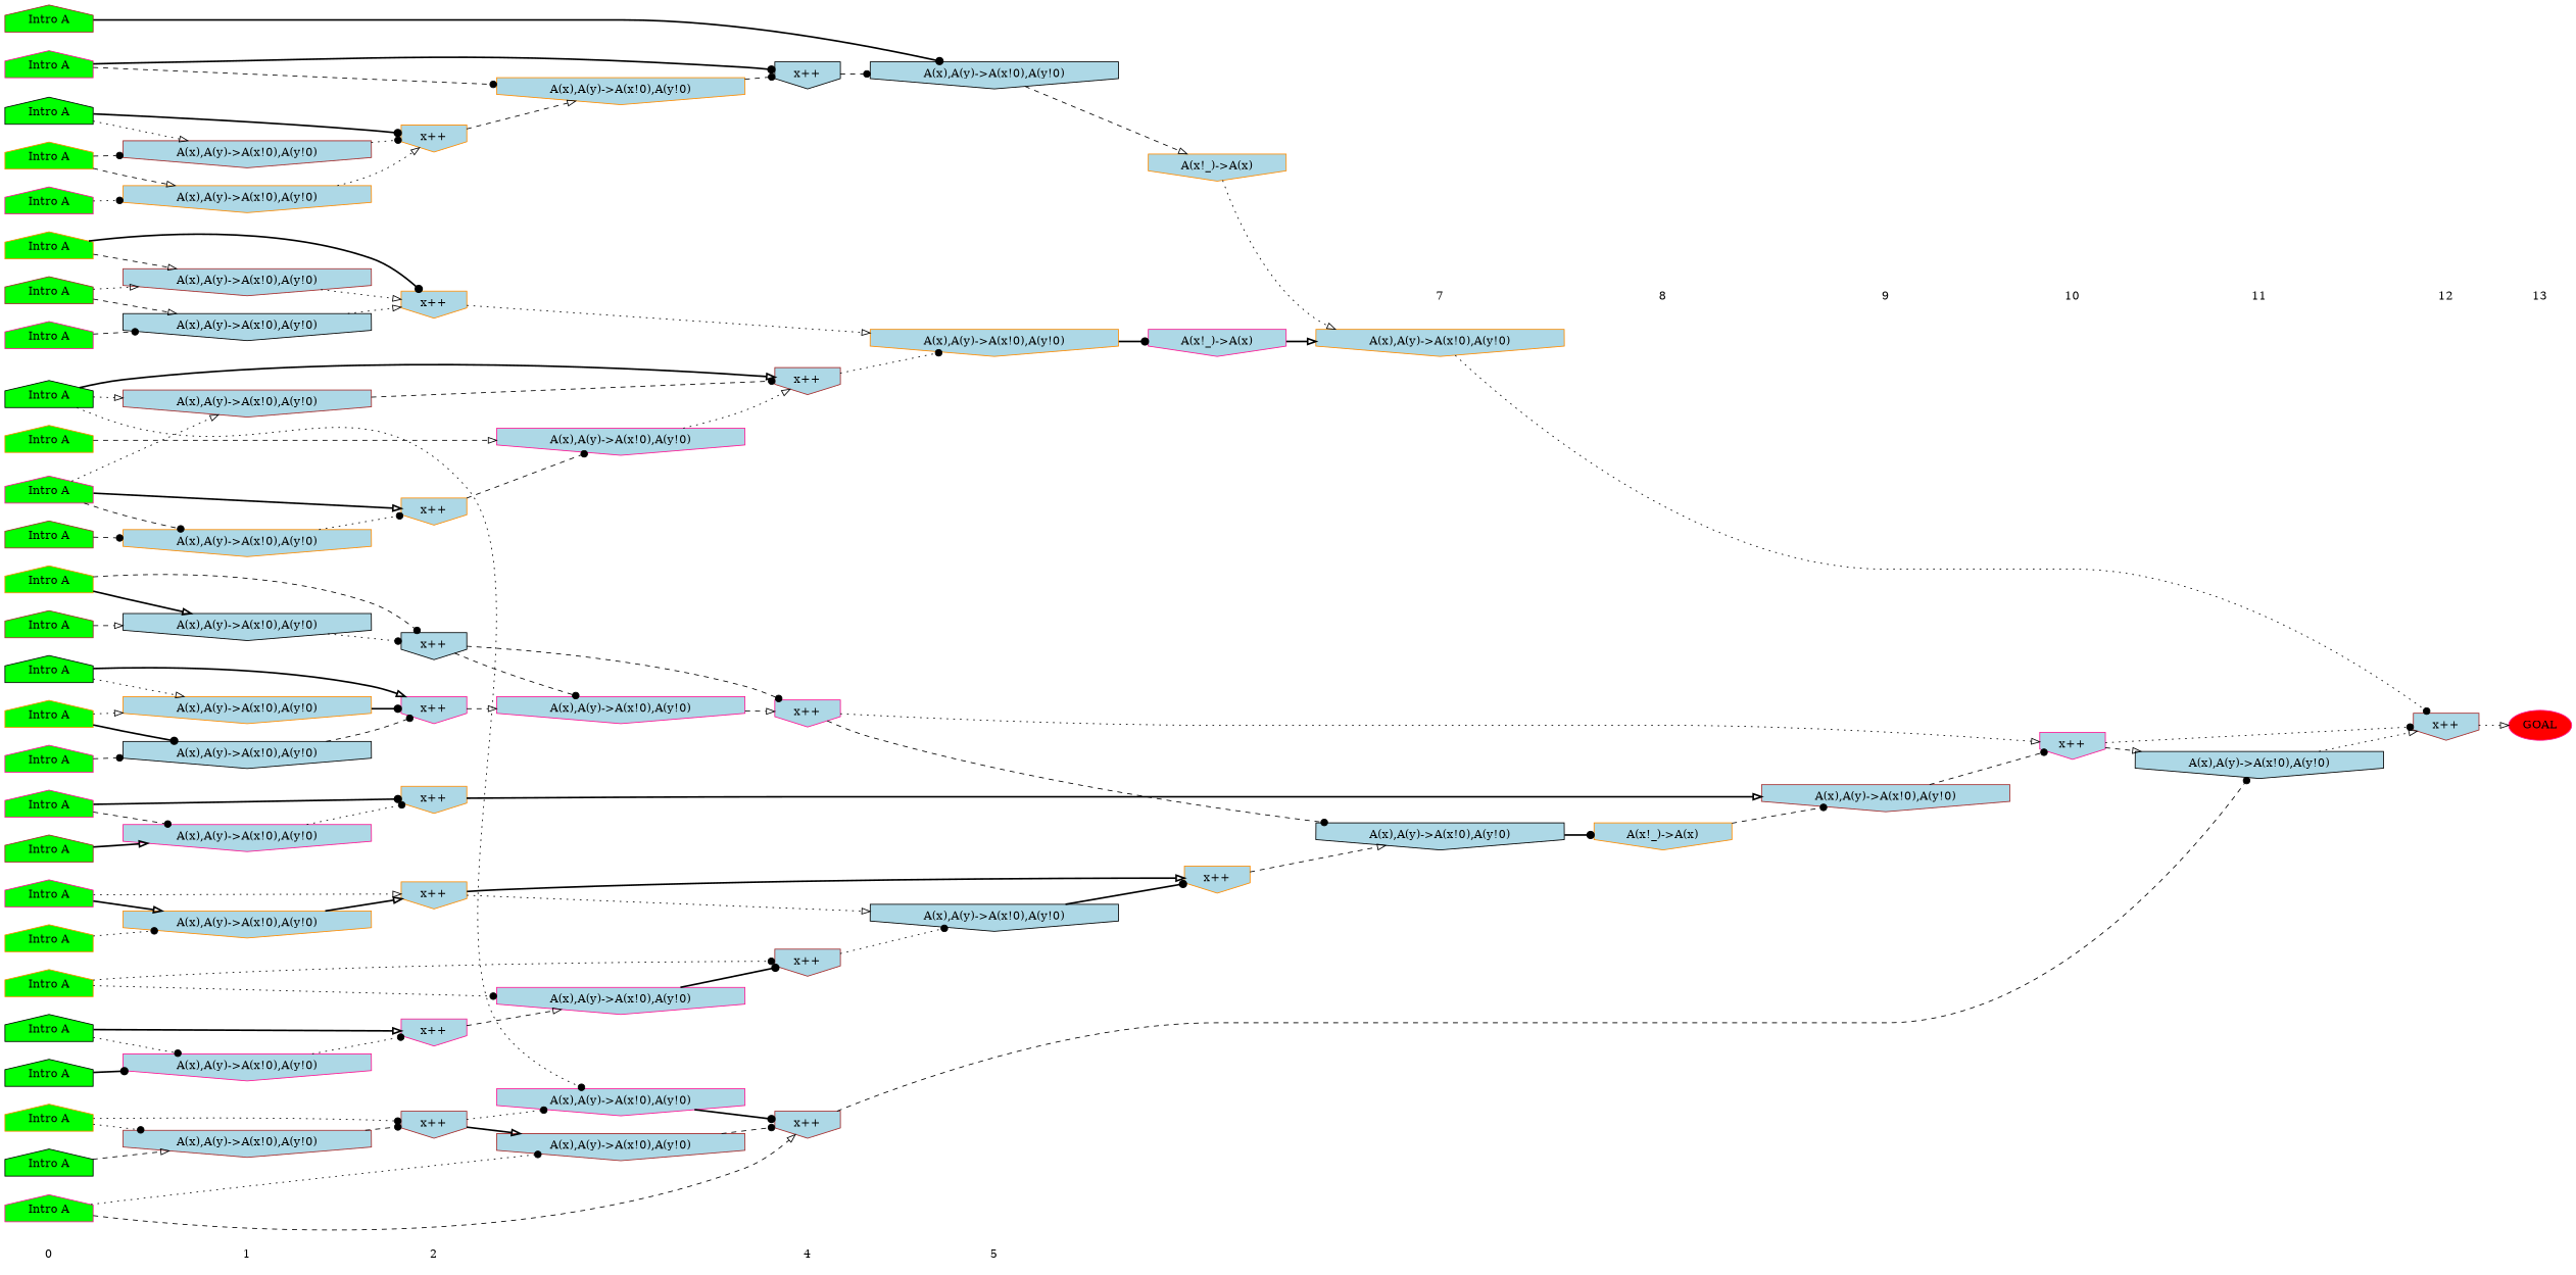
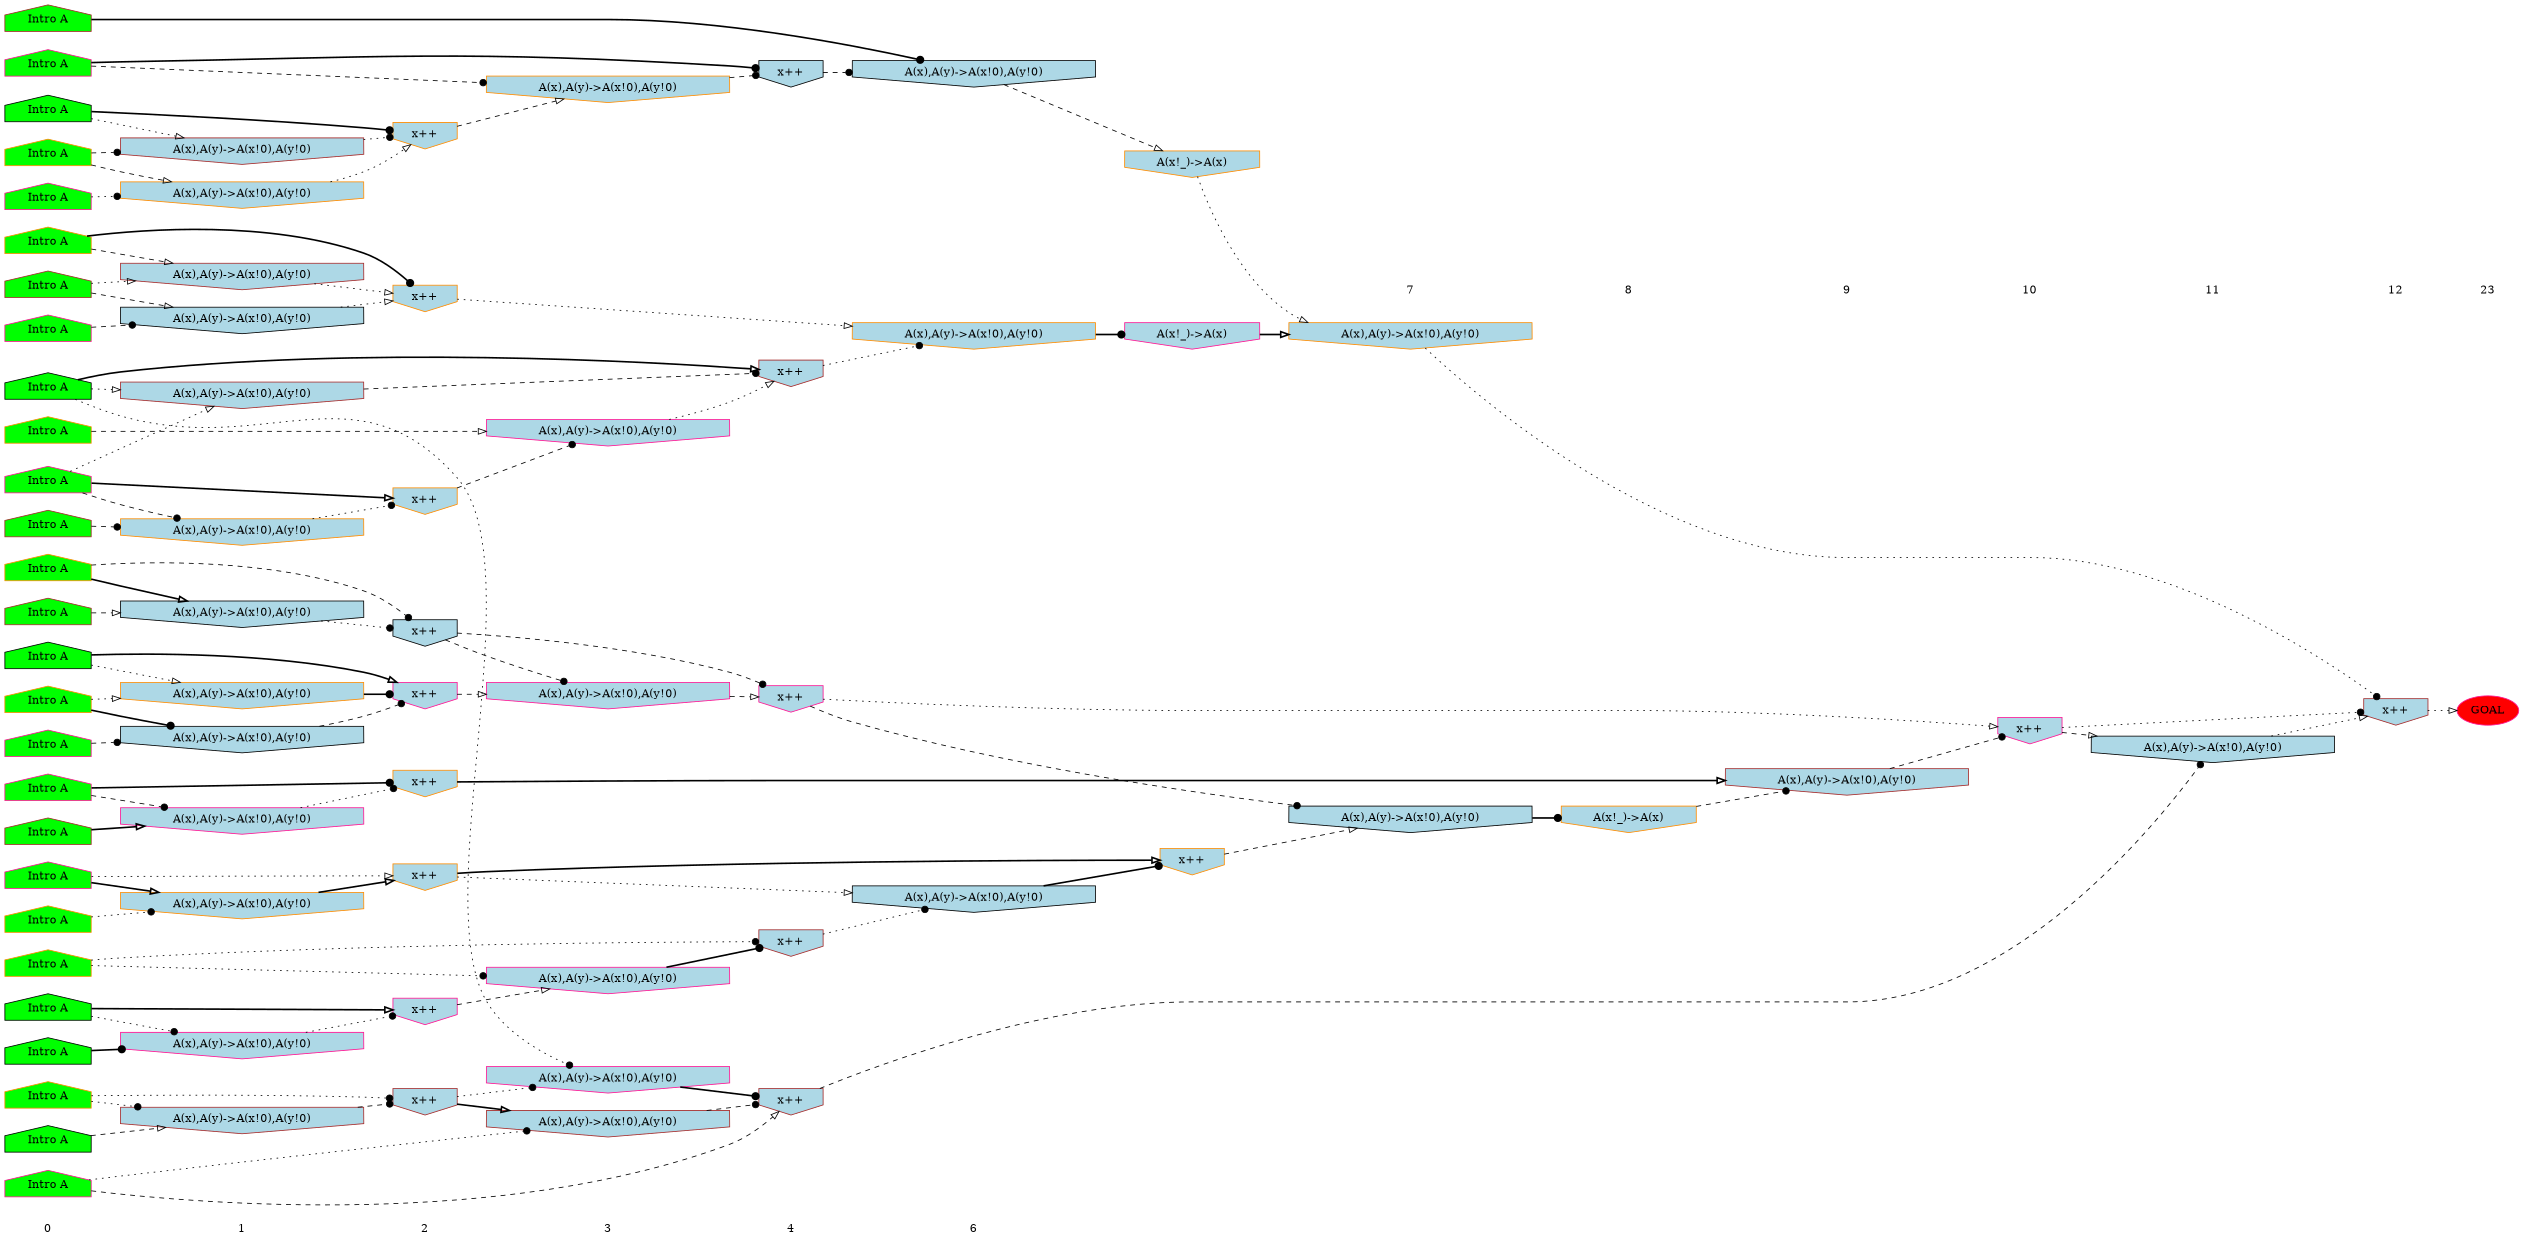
  digraph {
    rankdir=LR
    ranksep=.5
    node [color=darkorange shape=invhouse fillcolor=lightblue style=filled]
    edge [style=dotted arrowhead=dot]
    0 [shape=plaintext fillcolor="" style=""]
    n2 [fillcolor=green label="Intro A" shape=house]
    n3 [color=black fillcolor=green label="Intro A" shape=house]
    n4 [color=deeppink fillcolor=green label="Intro A" shape=house]
    n5 [color=deeppink fillcolor=green label="Intro A" shape=house]
    n6 [fillcolor=green label="Intro A" shape=house]
    n7 [color=brown fillcolor=green label="Intro A" shape=house]
    n8 [color=black fillcolor=green label="Intro A" shape=house]
    n9 [color=black fillcolor=green label="Intro A" shape=house]
    n10 [fillcolor=green label="Intro A" shape=house]
    n11 [color=brown fillcolor=green label="Intro A" shape=house]
    n12 [fillcolor=green label="Intro A" shape=house]
    n13 [color=deeppink fillcolor=green label="Intro A" shape=house]
    n14 [fillcolor=green label="Intro A" shape=house]
    n15 [color=deeppink fillcolor=green label="Intro A" shape=house]
    n16 [fillcolor=green label="Intro A" shape=house]
    n17 [color=deeppink fillcolor=green label="Intro A" shape=house]
    n18 [color=brown fillcolor=green label="Intro A" shape=house]
    n19 [color=deeppink fillcolor=green label="Intro A" shape=house]
    n20 [color=black fillcolor=green label="Intro A" shape=house]
    n21 [color=deeppink fillcolor=green label="Intro A" shape=house]
    n22 [color=black fillcolor=green label="Intro A" shape=house]
    n23 [color=black fillcolor=green label="Intro A" shape=house]
    n24 [color=brown fillcolor=green label="Intro A" shape=house]
    n25 [fillcolor=green label="Intro A" shape=house]
    n26 [fillcolor=green label="Intro A" shape=house]
    n27 [color=deeppink fillcolor=green label="Intro A" shape=house]
    n28 [color=brown fillcolor=green label="Intro A" shape=house]
    1 [color=deeppink shape=plaintext fillcolor="" style=""]
    n30 [color=deeppink label="A(x),A(y)->A(x!0),A(y!0)"]
    n31 [color=brown label="A(x),A(y)->A(x!0),A(y!0)"]
    n32 [label="A(x),A(y)->A(x!0),A(y!0)"]
    n33 [color=black label="A(x),A(y)->A(x!0),A(y!0)"]
    n34 [color=brown label="A(x),A(y)->A(x!0),A(y!0)"]
    n35 [label="A(x),A(y)->A(x!0),A(y!0)"]
    n36 [label="A(x),A(y)->A(x!0),A(y!0)"]
    n37 [color=brown label="A(x),A(y)->A(x!0),A(y!0)"]
    n38 [color=black label="A(x),A(y)->A(x!0),A(y!0)"]
    n39 [color=black label="A(x),A(y)->A(x!0),A(y!0)"]
    n40 [color=deeppink label="A(x),A(y)->A(x!0),A(y!0)"]
    n41 [label="A(x),A(y)->A(x!0),A(y!0)"]
    n42 [color=brown label="A(x),A(y)->A(x!0),A(y!0)"]
    2 [shape=plaintext fillcolor="" style=""]
    n44 [color=deeppink label="x++"]
    n45 [label="x++"]
    n46 [label="x++"]
    n47 [color=black label="x++"]
    n48 [color=deeppink label="x++"]
    n49 [label="x++"]
    n50 [label="x++"]
    n51 [color=brown label="x++"]
    n52 [label="x++"]
+   3 [color=deeppink shape=plaintext fillcolor="" style=""]
    n54 [color=deeppink label="A(x),A(y)->A(x!0),A(y!0)"]
    n55 [label="A(x),A(y)->A(x!0),A(y!0)"]
    n56 [color=deeppink label="A(x),A(y)->A(x!0),A(y!0)"]
    n57 [color=deeppink label="A(x),A(y)->A(x!0),A(y!0)"]
    n58 [color=deeppink label="A(x),A(y)->A(x!0),A(y!0)"]
    n59 [color=brown label="A(x),A(y)->A(x!0),A(y!0)"]
    4 [color=brown shape=plaintext fillcolor="" style=""]
    n61 [color=brown label="x++"]
    n62 [color=brown label="x++"]
    n63 [color=black label="x++"]
    n64 [color=brown label="x++"]
    n65 [color=deeppink label="x++"]
    8 [color=black shape=plaintext fillcolor="" style=""]
    n67 [label="A(x!_)->A(x)"]
-   5 [color=black shape=plaintext fillcolor="" style=""]
+   5 [color=black shape=plaintext label=6 fillcolor="" style=""]
    n69 [label="A(x),A(y)->A(x!0),A(y!0)"]
    n70 [color=black label="A(x),A(y)->A(x!0),A(y!0)"]
    n71 [color=black label="A(x),A(y)->A(x!0),A(y!0)"]
    n72 [label="A(x!_)->A(x)"]
    n73 [label="x++"]
    n74 [color=deeppink label="A(x!_)->A(x)"]
    7 [color=black shape=plaintext fillcolor="" style=""]
    n76 [color=black label="A(x),A(y)->A(x!0),A(y!0)"]
    n77 [label="A(x),A(y)->A(x!0),A(y!0)"]
    9 [color=black shape=plaintext fillcolor="" style=""]
    n79 [color=brown label="A(x),A(y)->A(x!0),A(y!0)"]
    10 [color=brown shape=plaintext fillcolor="" style=""]
    n81 [color=deeppink label="x++"]
    11 [color=black shape=plaintext fillcolor="" style=""]
    n83 [color=black label="A(x),A(y)->A(x!0),A(y!0)"]
    12 [color=black shape=plaintext fillcolor="" style=""]
    n85 [color=brown label="x++"]
-   13 [color=deeppink shape=plaintext fillcolor="" style=""]
+   13 [color=deeppink shape=plaintext label=23 fillcolor="" style=""]
    n87 [color=deeppink fillcolor=red label=GOAL shape=""]
    subgraph sub_1 {
      rank=same
      0
      n2
      n3
      n4
      n5
      n6
      n7
      n8
      n9
      n10
      n11
      n12
      n13
      n14
      n15
      n16
      n17
      n18
      n19
      n20
      n21
      n22
      n23
      n24
      n25
      n26
      n27
      n28
    }
    subgraph sub_2 {
      rank=same
      1
      n30
      n31
      n32
      n33
      n34
      n35
      n36
      n37
      n38
      n39
      n40
      n41
      n42
    }
    subgraph sub_3 {
      rank=same
      2
      n44
      n45
      n46
      n47
      n48
      n49
      n50
      n51
      n52
    }
    subgraph sub_4 {
      rank=same
+     3
      n54
      n55
      n56
      n57
      n58
      n59
    }
    subgraph sub_5 {
      rank=same
      4
      n61
      n62
      n63
      n64
      n65
    }
    subgraph sub_6 {
      rank=same
      8
      n67
    }
    subgraph sub_7 {
      rank=same
      5
      n69
      n70
      n71
    }
    subgraph sub_8 {
      rank=same
      n72
      n73
      n74
    }
    subgraph sub_9 {
      rank=same
      7
      n76
      n77
    }
    subgraph sub_10 {
      rank=same
      9
      n79
    }
    subgraph sub_11 {
      rank=same
      10
      n81
    }
    subgraph sub_12 {
      rank=same
      11
      n83
    }
    subgraph sub_13 {
      rank=same
      12
      n85
    }
    subgraph sub_14 {
      rank=same
      13
      n87
    }
    0 -> 1 [style=invis arrowhead=""]
    n2 -> n32 [arrowhead=onormal style=dashed]
    n2 -> n34 [style=dashed]
    n3 -> n35 [arrowhead=onormal]
    n3 -> n48 [arrowhead=onormal style=bold]
    n4 -> n41 [arrowhead=onormal style=bold]
    n4 -> n50 [arrowhead=onormal]
    n5 -> n55 [style=dashed]
    n5 -> n63 [style=bold]
    n6 -> n37 [arrowhead=onormal style=dashed]
    n6 -> n49 [style=bold]
    n7 -> n33 [arrowhead=onormal style=dashed]
    n8 -> n42 [arrowhead=onormal style=dashed]
    n9 -> n31 [arrowhead=onormal]
    n9 -> n57
    n9 -> n61 [arrowhead=onormal style=bold]
    n10 -> n54 [arrowhead=onormal style=dashed]
    n11 -> n40 [arrowhead=onormal style=bold]
    n12 -> n33 [arrowhead=onormal style=bold]
    n12 -> n47 [style=dashed]
    n13 -> n31 [arrowhead=onormal]
    n13 -> n36 [style=dashed]
    n13 -> n45 [arrowhead=onormal style=bold]
    n14 -> n42
    n14 -> n51
    n15 -> n59
    n15 -> n64 [arrowhead=onormal style=dashed]
    n16 -> n41
    n17 -> n39 [style=dashed]
    n18 -> n71 [style=bold]
    n19 -> n40 [style=dashed]
    n19 -> n52 [style=bold]
    n20 -> n30
    n20 -> n44 [arrowhead=onormal style=bold]
    n21 -> n38 [style=dashed]
    n22 -> n34 [arrowhead=onormal]
    n22 -> n46 [style=bold]
    n23 -> n30 [style=bold]
    n24 -> n37 [arrowhead=onormal]
    n24 -> n38 [arrowhead=onormal style=dashed]
    n25 -> n56
    n25 -> n62
    n26 -> n35 [arrowhead=onormal]
    n26 -> n39 [style=bold]
    n27 -> n32
    n28 -> n36 [style=dashed]
    1 -> 2 [style=invis arrowhead=""]
    n30 -> n44
    n31 -> n61 [style=dashed]
    n32 -> n46 [arrowhead=onormal]
    n33 -> n47
    n34 -> n46
    n35 -> n48 [style=bold]
    n36 -> n45
    n37 -> n49 [arrowhead=onormal]
    n38 -> n49 [arrowhead=onormal]
    n39 -> n48 [style=dashed]
    n40 -> n52
    n41 -> n50 [arrowhead=onormal style=bold]
    n42 -> n51 [style=dashed]
+   2 -> 3 [style=invis arrowhead=""]
    n44 -> n56 [arrowhead=onormal style=dashed]
    n45 -> n54 [style=dashed]
    n46 -> n55 [arrowhead=onormal style=dashed]
    n47 -> n58 [style=dashed]
    n47 -> n65 [style=dashed]
    n48 -> n58 [arrowhead=onormal style=dashed]
    n49 -> n69 [arrowhead=onormal]
    n50 -> n70 [arrowhead=onormal]
    n50 -> n73 [arrowhead=onormal style=bold]
    n51 -> n57
    n51 -> n59 [arrowhead=onormal style=bold]
    n52 -> n79 [arrowhead=onormal style=bold]
+   3 -> 4 [style=invis arrowhead=""]
    n54 -> n61 [arrowhead=onormal]
    n55 -> n63 [style=dashed]
    n56 -> n62 [style=bold]
    n57 -> n64 [style=bold]
    n58 -> n65 [arrowhead=onormal style=dashed]
    n59 -> n64 [style=dashed]
    4 -> 5 [style=invis arrowhead=""]
    n61 -> n69
    n62 -> n70
    n63 -> n71 [style=dashed]
    n64 -> n83 [style=dashed]
    n65 -> n76 [style=dashed]
    n65 -> n81 [arrowhead=onormal]
    8 -> 9 [style=invis arrowhead=""]
    n67 -> n79 [style=dashed]
    n69 -> n74 [style=bold]
    n70 -> n73 [style=bold]
    n71 -> n72 [arrowhead=onormal style=dashed]
    n72 -> n77 [arrowhead=onormal]
    n73 -> n76 [arrowhead=onormal style=dashed]
    n74 -> n77 [arrowhead=onormal style=bold]
    7 -> 8 [style=invis arrowhead=""]
    n76 -> n67 [style=bold]
    n77 -> n85
    9 -> 10 [style=invis arrowhead=""]
    n79 -> n81 [style=dashed]
    10 -> 11 [style=invis arrowhead=""]
    n81 -> n83 [arrowhead=onormal style=dashed]
    n81 -> n85
    11 -> 12 [style=invis arrowhead=""]
    n83 -> n85 [arrowhead=onormal]
    12 -> 13 [style=invis arrowhead=""]
    n85 -> n87 [arrowhead=onormal]
  }
